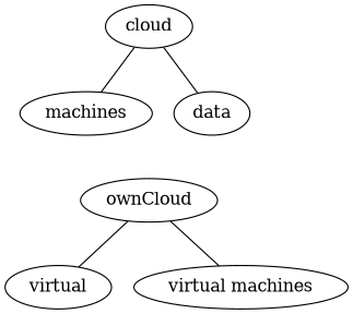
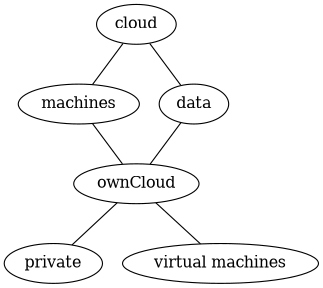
  digraph {
    edge [arrowhead=none]
    n1 [label=machines]
    ownCloud
-   private [label=virtual]
+   private
    "virtual machines"
    cloud
    data
+   n1 -> ownCloud
    ownCloud -> private
    ownCloud -> "virtual machines"
    cloud -> n1
    cloud -> data
+   data -> ownCloud
  }
